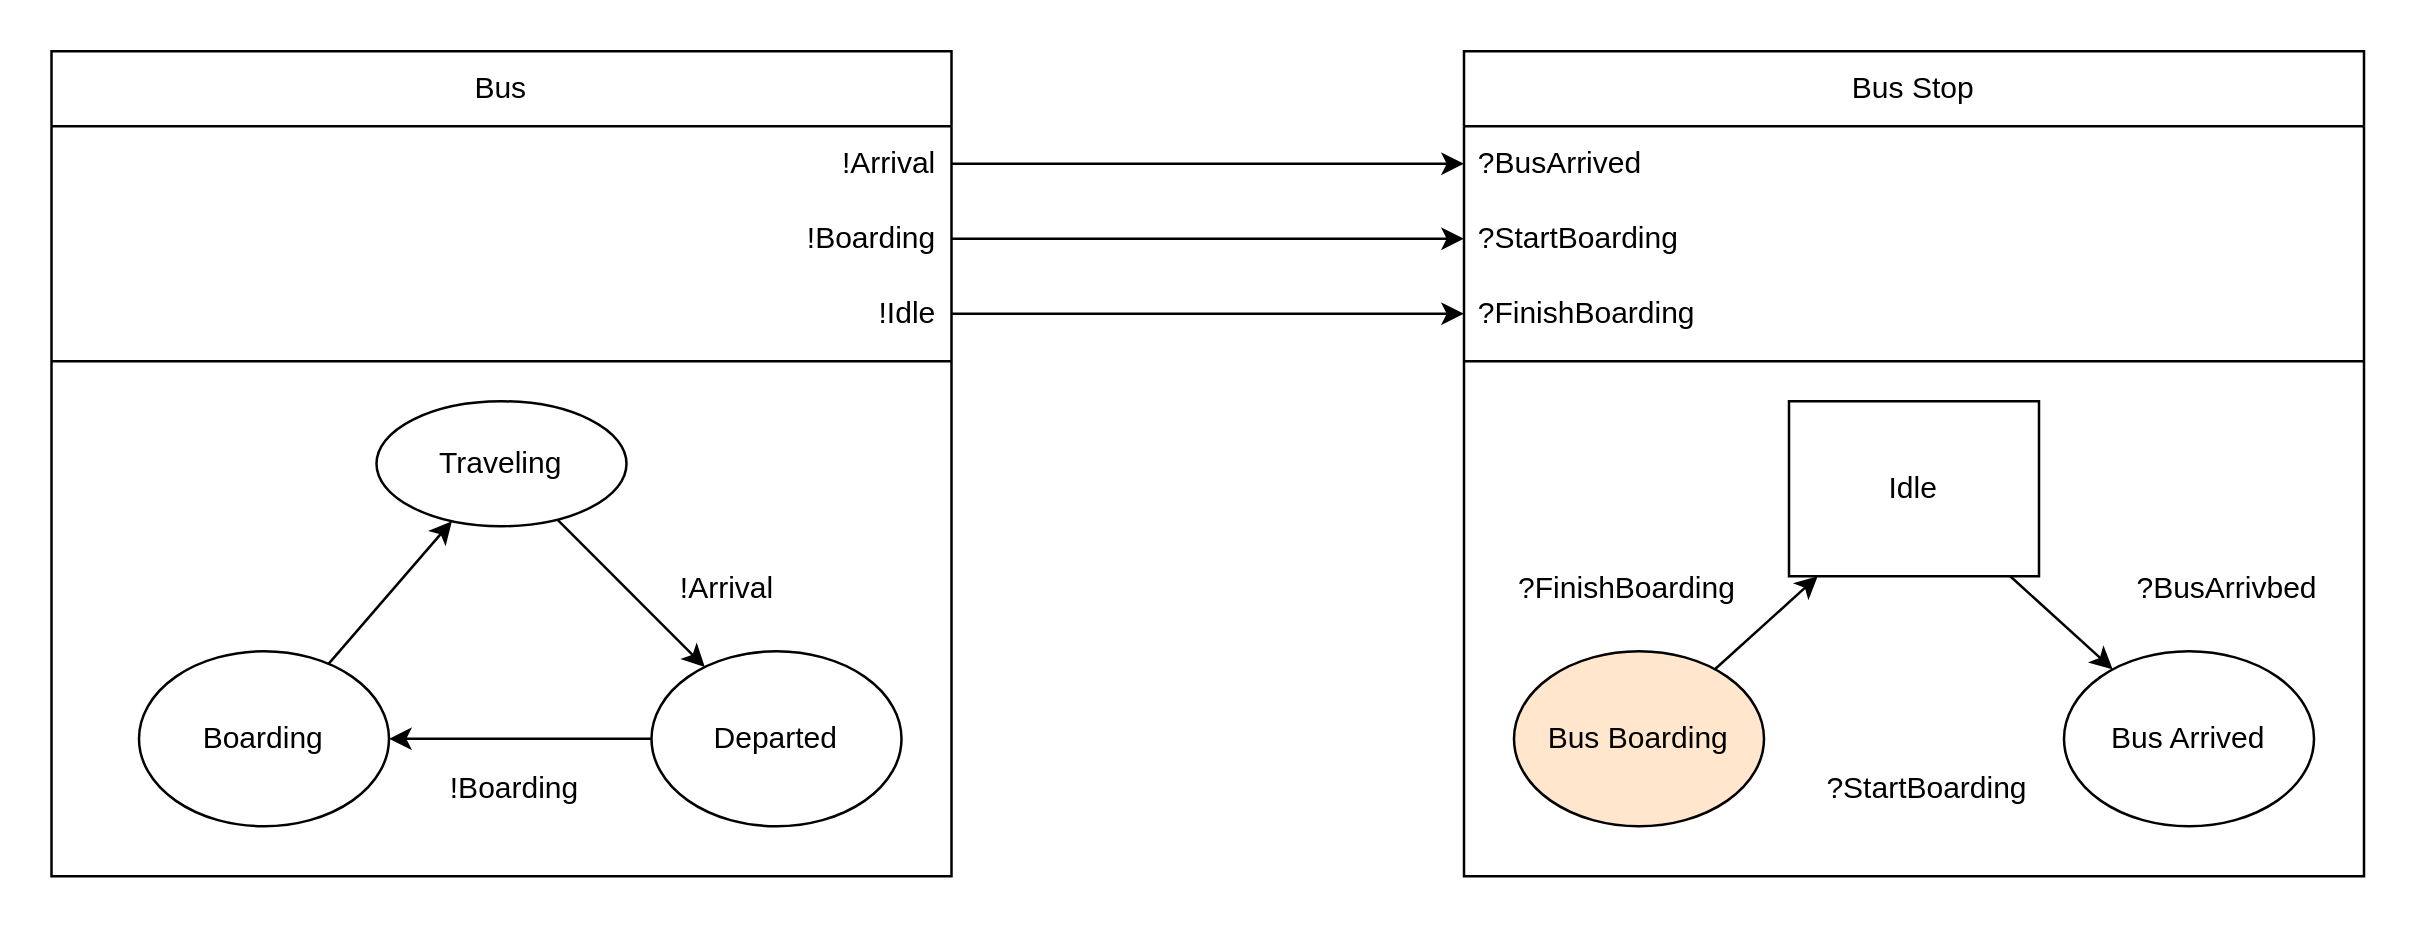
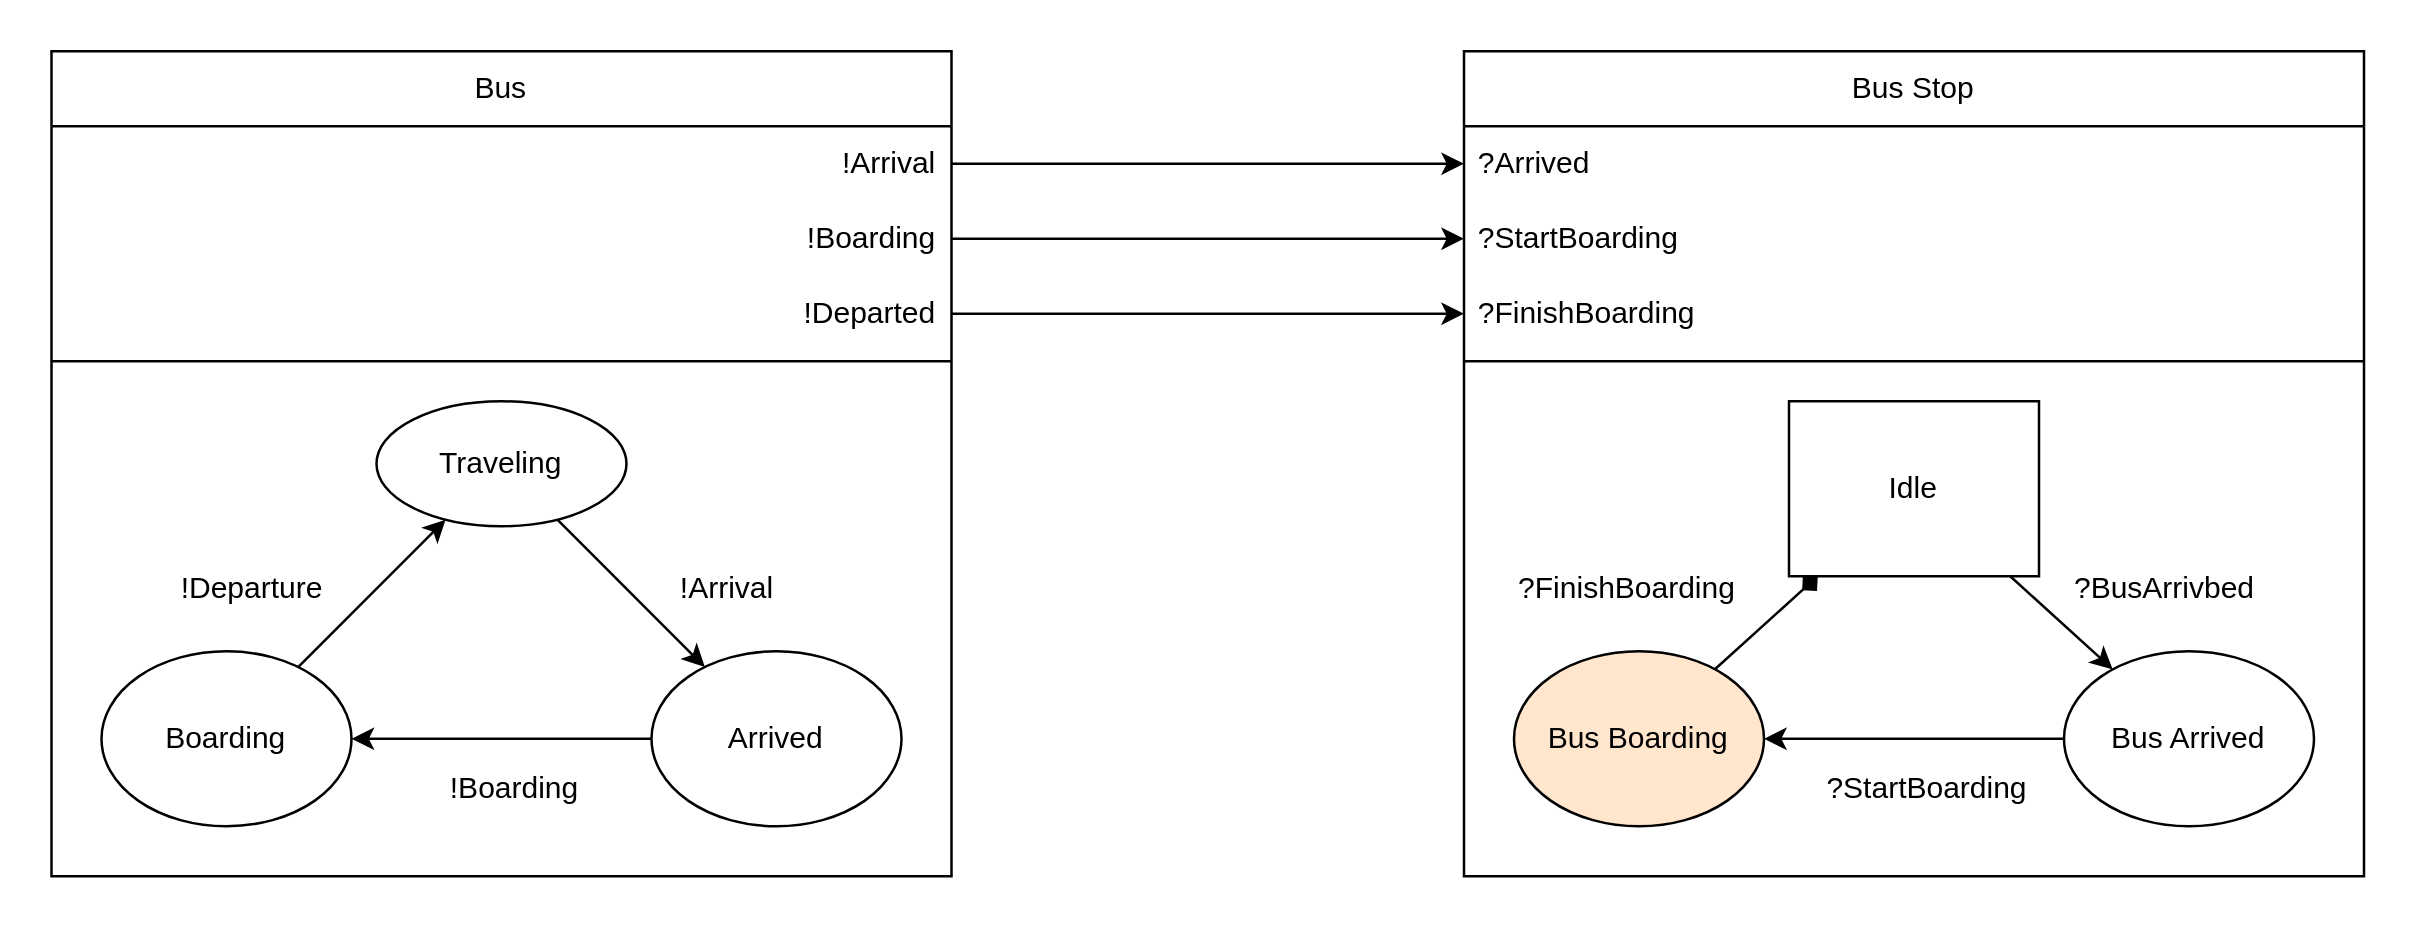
  <mxCell id="0" />
  <mxCell id="1" parent="0" />
  <mxCell id="2" value="Bus" style="swimlane;fontStyle=0;childLayout=stackLayout;horizontal=1;startSize=30;horizontalStack=0;resizeParent=1;resizeParentMax=0;resizeLast=0;collapsible=1;marginBottom=0;whiteSpace=wrap;html=1;" parent="1" vertex="1"><mxGeometry x="20" y="20" width="360" height="330" as="geometry" /></mxCell>
  <mxCell id="3" value="!Arrival" style="text;strokeColor=none;fillColor=none;align=right;verticalAlign=middle;spacingLeft=4;spacingRight=4;overflow=hidden;points=[[0,0.5],[1,0.5]];portConstraint=eastwest;rotatable=0;whiteSpace=wrap;html=1;" parent="2" vertex="1"><mxGeometry y="30" width="360" height="30" as="geometry" /></mxCell>
  <mxCell id="4" value="&lt;div align=&quot;right&quot;&gt;!Boarding&lt;br&gt;&lt;/div&gt;" style="text;strokeColor=none;fillColor=none;align=right;verticalAlign=middle;spacingLeft=4;spacingRight=4;overflow=hidden;points=[[0,0.5],[1,0.5]];portConstraint=eastwest;rotatable=0;whiteSpace=wrap;html=1;" parent="2" vertex="1"><mxGeometry y="60" width="360" height="30" as="geometry" /></mxCell>
- <mxCell id="5" value="&lt;div align=&quot;right&quot;&gt;!Idle&lt;br&gt;&lt;/div&gt;" style="text;strokeColor=none;fillColor=none;align=right;verticalAlign=middle;spacingLeft=4;spacingRight=4;overflow=hidden;points=[[0,0.5],[1,0.5]];portConstraint=eastwest;rotatable=0;whiteSpace=wrap;html=1;" parent="2" vertex="1"><mxGeometry y="90" width="360" height="30" as="geometry" /></mxCell>
+ <mxCell id="5" value="&lt;div align=&quot;right&quot;&gt;!Departed&lt;br&gt;&lt;/div&gt;" style="text;strokeColor=none;fillColor=none;align=right;verticalAlign=middle;spacingLeft=4;spacingRight=4;overflow=hidden;points=[[0,0.5],[1,0.5]];portConstraint=eastwest;rotatable=0;whiteSpace=wrap;html=1;" parent="2" vertex="1"><mxGeometry y="90" width="360" height="30" as="geometry" /></mxCell>
  <mxCell id="6" value="" style="line;strokeWidth=1;fillColor=none;align=left;verticalAlign=middle;spacingTop=-1;spacingLeft=3;spacingRight=3;rotatable=0;labelPosition=right;points=[];portConstraint=eastwest;strokeColor=inherit;" parent="2" vertex="1"><mxGeometry y="120" width="360" height="8" as="geometry" /></mxCell>
  <mxCell id="7" value="" style="text;strokeColor=none;fillColor=none;align=left;verticalAlign=middle;spacingTop=-1;spacingLeft=4;spacingRight=4;rotatable=0;labelPosition=right;points=[];portConstraint=eastwest;" parent="2" vertex="1"><mxGeometry y="128" width="360" height="202" as="geometry" /></mxCell>
  <mxCell id="8" value="Bus Stop" style="swimlane;fontStyle=0;childLayout=stackLayout;horizontal=1;startSize=30;horizontalStack=0;resizeParent=1;resizeParentMax=0;resizeLast=0;collapsible=1;marginBottom=0;whiteSpace=wrap;html=1;" parent="1" vertex="1"><mxGeometry x="585" y="20" width="360" height="330" as="geometry" /></mxCell>
- <mxCell id="9" value="?BusArrived" style="text;strokeColor=none;fillColor=none;align=left;verticalAlign=middle;spacingLeft=4;spacingRight=4;overflow=hidden;points=[[0,0.5],[1,0.5]];portConstraint=eastwest;rotatable=0;whiteSpace=wrap;html=1;" parent="8" vertex="1"><mxGeometry y="30" width="360" height="30" as="geometry" /></mxCell>
+ <mxCell id="9" value="?Arrived" style="text;strokeColor=none;fillColor=none;align=left;verticalAlign=middle;spacingLeft=4;spacingRight=4;overflow=hidden;points=[[0,0.5],[1,0.5]];portConstraint=eastwest;rotatable=0;whiteSpace=wrap;html=1;" parent="8" vertex="1"><mxGeometry y="30" width="360" height="30" as="geometry" /></mxCell>
  <mxCell id="10" value="&lt;div&gt;?StartBoarding&lt;/div&gt;" style="text;strokeColor=none;fillColor=none;align=left;verticalAlign=middle;spacingLeft=4;spacingRight=4;overflow=hidden;points=[[0,0.5],[1,0.5]];portConstraint=eastwest;rotatable=0;whiteSpace=wrap;html=1;" parent="8" vertex="1"><mxGeometry y="60" width="360" height="30" as="geometry" /></mxCell>
  <mxCell id="11" value="&lt;div&gt;?FinishBoarding&lt;/div&gt;" style="text;strokeColor=none;fillColor=none;align=left;verticalAlign=middle;spacingLeft=4;spacingRight=4;overflow=hidden;points=[[0,0.5],[1,0.5]];portConstraint=eastwest;rotatable=0;whiteSpace=wrap;html=1;" parent="8" vertex="1"><mxGeometry y="90" width="360" height="30" as="geometry" /></mxCell>
  <mxCell id="12" value="" style="line;strokeWidth=1;fillColor=none;align=left;verticalAlign=middle;spacingTop=-1;spacingLeft=3;spacingRight=3;rotatable=0;labelPosition=right;points=[];portConstraint=eastwest;strokeColor=inherit;" parent="8" vertex="1"><mxGeometry y="120" width="360" height="8" as="geometry" /></mxCell>
  <mxCell id="13" value="" style="text;strokeColor=none;fillColor=none;align=left;verticalAlign=middle;spacingTop=-1;spacingLeft=4;spacingRight=4;rotatable=0;labelPosition=right;points=[];portConstraint=eastwest;" parent="8" vertex="1"><mxGeometry y="128" width="360" height="202" as="geometry" /></mxCell>
  <mxCell id="14" style="edgeStyle=orthogonalEdgeStyle;rounded=0;orthogonalLoop=1;jettySize=auto;html=1;" parent="1" source="4" target="10" edge="1"><mxGeometry relative="1" as="geometry" /></mxCell>
  <mxCell id="15" style="edgeStyle=orthogonalEdgeStyle;rounded=0;orthogonalLoop=1;jettySize=auto;html=1;" parent="1" source="5" target="11" edge="1"><mxGeometry relative="1" as="geometry" /></mxCell>
  <mxCell id="16" value="Idle" style="whiteSpace=wrap;html=1;rounded=0;" parent="1" vertex="1"><mxGeometry x="715" y="160" width="100" height="70" as="geometry" /></mxCell>
+ <mxCell id="17" style="edgeStyle=orthogonalEdgeStyle;rounded=0;orthogonalLoop=1;jettySize=auto;html=1;" parent="1" source="18" target="20" edge="1"><mxGeometry relative="1" as="geometry" /></mxCell>
  <mxCell id="18" value="Bus Arrived" style="ellipse;whiteSpace=wrap;html=1;" parent="1" vertex="1"><mxGeometry x="825" y="260" width="100" height="70" as="geometry" /></mxCell>
- <mxCell id="19" style="rounded=0;orthogonalLoop=1;jettySize=auto;html=1;" parent="1" source="20" target="16" edge="1"><mxGeometry relative="1" as="geometry" /></mxCell>
+ <mxCell id="19" style="rounded=0;orthogonalLoop=1;jettySize=auto;html=1;endArrow=diamond;" parent="1" source="20" target="16" edge="1"><mxGeometry relative="1" as="geometry" /></mxCell>
  <mxCell id="20" value="&lt;div&gt;Bus Boarding&lt;/div&gt;" style="ellipse;whiteSpace=wrap;html=1;fillColor=#ffe6cc;" parent="1" vertex="1"><mxGeometry x="605" y="260" width="100" height="70" as="geometry" /></mxCell>
  <mxCell id="21" value="" style="endArrow=classic;html=1;rounded=0;endFill=1;" parent="1" source="16" target="18" edge="1"><mxGeometry width="50" height="50" relative="1" as="geometry"><mxPoint x="740" y="300" as="sourcePoint" /><mxPoint x="790" y="250" as="targetPoint" /></mxGeometry></mxCell>
- <mxCell id="22" value="?BusArrivbed" style="text;html=1;align=center;verticalAlign=middle;resizable=0;points=[];autosize=1;strokeColor=none;fillColor=none;" parent="1" vertex="1"><mxGeometry x="840" y="220" width="100" height="30" as="geometry" /></mxCell>
+ <mxCell id="22" value="?BusArrivbed" style="text;html=1;align=center;verticalAlign=middle;resizable=0;points=[];autosize=1;strokeColor=none;fillColor=none;" parent="1" vertex="1"><mxGeometry x="815" y="220" width="100" height="30" as="geometry" /></mxCell>
  <mxCell id="23" value="?StartBoarding" style="text;html=1;align=center;verticalAlign=middle;resizable=0;points=[];autosize=1;strokeColor=none;fillColor=none;" parent="1" vertex="1"><mxGeometry x="720" y="300" width="100" height="30" as="geometry" /></mxCell>
  <mxCell id="24" value="&lt;div&gt;?FinishBoarding&lt;/div&gt;" style="text;html=1;align=center;verticalAlign=middle;resizable=0;points=[];autosize=1;strokeColor=none;fillColor=none;" parent="1" vertex="1"><mxGeometry x="595" y="220" width="110" height="30" as="geometry" /></mxCell>
  <mxCell id="25" style="rounded=0;orthogonalLoop=1;jettySize=auto;html=1;" parent="1" source="26" target="29" edge="1"><mxGeometry relative="1" as="geometry" /></mxCell>
- <mxCell id="26" value="Departed" style="ellipse;whiteSpace=wrap;html=1;" parent="1" vertex="1"><mxGeometry x="260" y="260" width="100" height="70" as="geometry" /></mxCell>
+ <mxCell id="26" value="Arrived" style="ellipse;whiteSpace=wrap;html=1;" parent="1" vertex="1"><mxGeometry x="260" y="260" width="100" height="70" as="geometry" /></mxCell>
  <mxCell id="27" style="rounded=0;orthogonalLoop=1;jettySize=auto;html=1;" parent="1" source="28" target="26" edge="1"><mxGeometry relative="1" as="geometry" /></mxCell>
  <mxCell id="28" value="Traveling" style="ellipse;whiteSpace=wrap;html=1;" parent="1" vertex="1"><mxGeometry x="150" y="160" width="100" height="50" as="geometry" /></mxCell>
- <mxCell id="29" value="Boarding" style="ellipse;whiteSpace=wrap;html=1;" parent="1" vertex="1"><mxGeometry x="55" y="260" width="100" height="70" as="geometry" /></mxCell>
+ <mxCell id="29" value="Boarding" style="ellipse;whiteSpace=wrap;html=1;" parent="1" vertex="1"><mxGeometry x="40" y="260" width="100" height="70" as="geometry" /></mxCell>
  <mxCell id="30" value="!Arrival" style="text;html=1;align=center;verticalAlign=middle;resizable=0;points=[];autosize=1;strokeColor=none;fillColor=none;" parent="1" vertex="1"><mxGeometry x="260" y="220" width="60" height="30" as="geometry" /></mxCell>
  <mxCell id="31" value="" style="endArrow=classic;html=1;rounded=0;endFill=1;" parent="1" source="29" target="28" edge="1"><mxGeometry width="50" height="50" relative="1" as="geometry"><mxPoint x="140" y="515" as="sourcePoint" /><mxPoint x="170" y="530" as="targetPoint" /></mxGeometry></mxCell>
+ <mxCell id="32" value="!Departure" style="text;html=1;align=center;verticalAlign=middle;resizable=0;points=[];autosize=1;strokeColor=none;fillColor=none;" parent="1" vertex="1"><mxGeometry x="60" y="220" width="80" height="30" as="geometry" /></mxCell>
  <mxCell id="33" value="!Boarding" style="text;html=1;align=center;verticalAlign=middle;resizable=0;points=[];autosize=1;strokeColor=none;fillColor=none;" parent="1" vertex="1"><mxGeometry x="170" y="300" width="70" height="30" as="geometry" /></mxCell>
  <mxCell id="34" style="edgeStyle=orthogonalEdgeStyle;rounded=0;orthogonalLoop=1;jettySize=auto;html=1;" parent="1" source="3" target="9" edge="1"><mxGeometry relative="1" as="geometry" /></mxCell>
